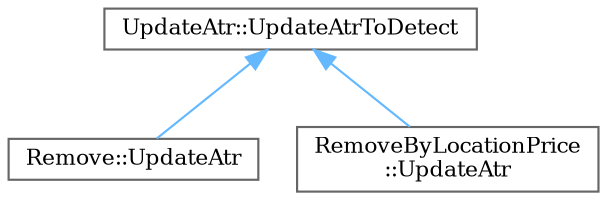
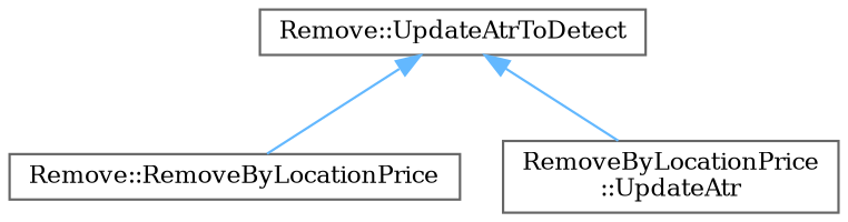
  digraph {
    fontname="DejaVu Serif"
    rankdir=TB
    node [color=grey40 fillcolor=white fontname="DejaVu Serif" fontsize=10 shape=box style=filled]
    edge [color=steelblue1 dir=back fontname="DejaVu Serif" fontsize=10 labelfontname=Helvetica labelfontsize=10 style=solid]
-   n1 [height=0.2 label="UpdateAtr::UpdateAtrToDetect" width=0.4]
-   n2 [height=0.2 label="Remove::UpdateAtr" width=0.4]
+   n1 [height=0.2 label="Remove::UpdateAtrToDetect" width=0.4]
+   n2 [height=0.2 label="Remove::RemoveByLocationPrice" width=0.4]
    n3 [height=0.2 label="RemoveByLocationPrice\l::UpdateAtr" width=0.4]
    n1 -> n2
    n1 -> n3
  }
